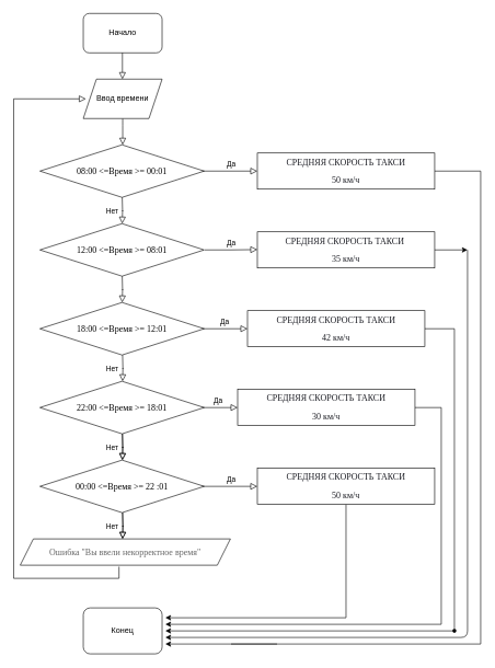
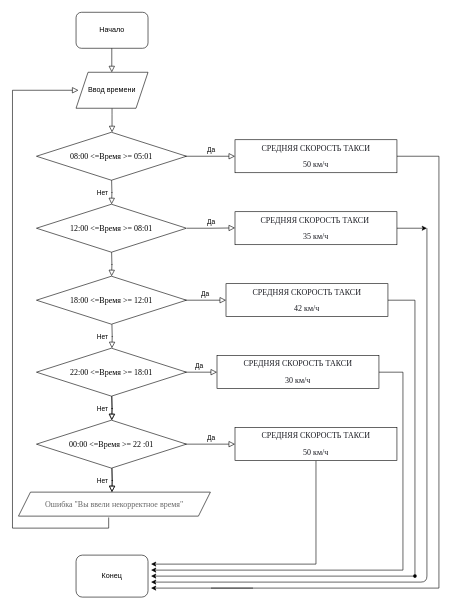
  <mxCell id="0" />
  <mxCell id="1" parent="0" />
  <mxCell id="2" value="" style="rounded=0;html=1;jettySize=auto;orthogonalLoop=1;fontSize=11;endArrow=block;endFill=0;endSize=8;strokeWidth=1;shadow=0;labelBackgroundColor=none;edgeStyle=orthogonalEdgeStyle;entryX=0.5;entryY=0;entryDx=0;entryDy=0;" parent="1" source="6" edge="1"><mxGeometry relative="1" as="geometry"><mxPoint x="315" y="100" as="sourcePoint" /><mxPoint x="186" y="220" as="targetPoint" /><Array as="points"><mxPoint x="186" y="190" /><mxPoint x="186" y="190" /></Array></mxGeometry></mxCell>
  <mxCell id="3" value="Да" style="edgeStyle=orthogonalEdgeStyle;rounded=0;html=1;jettySize=auto;orthogonalLoop=1;fontSize=11;endArrow=block;endFill=0;endSize=8;strokeWidth=1;shadow=0;labelBackgroundColor=none;" parent="1" target="5" edge="1"><mxGeometry x="0.333" y="10" relative="1" as="geometry"><mxPoint as="offset" /><mxPoint x="271" y="260" as="sourcePoint" /><Array as="points"><mxPoint x="351" y="260" /><mxPoint x="351" y="260" /></Array></mxGeometry></mxCell>
  <mxCell id="4" value="" style="edgeStyle=orthogonalEdgeStyle;rounded=0;orthogonalLoop=1;jettySize=auto;html=1;endArrow=none;endFill=0;" parent="1" source="5" edge="1"><mxGeometry relative="1" as="geometry"><mxPoint x="731" y="980" as="targetPoint" /><Array as="points"><mxPoint x="731" y="260" /><mxPoint x="731" y="980" /></Array></mxGeometry></mxCell>
  <mxCell id="5" value="&lt;p&gt;&lt;span style=&quot;color: rgb(26 , 27 , 34) ; font-family: &amp;#34;noto_regular&amp;#34; ; font-size: 10pt&quot;&gt;СРЕДНЯЯ СКОРОСТЬ ТАКСИ&lt;/span&gt;&lt;br&gt;&lt;/p&gt;&lt;p&gt;&lt;span style=&quot;font-family: &amp;#34;noto_regular&amp;#34; ; color: rgb(26 , 27 , 34) ; font-size: 10pt&quot;&gt;50 км/ч&lt;/span&gt;&lt;/p&gt;" style="rounded=0;whiteSpace=wrap;html=1;fontSize=12;glass=0;strokeWidth=1;shadow=0;" parent="1" vertex="1"><mxGeometry x="391" y="232.5" width="270" height="55" as="geometry" /></mxCell>
  <mxCell id="6" value="Ввод времени" style="shape=parallelogram;perimeter=parallelogramPerimeter;whiteSpace=wrap;html=1;fixedSize=1;rounded=0;glass=0;" parent="1" vertex="1"><mxGeometry x="126" y="120" width="120" height="60" as="geometry" /></mxCell>
- <mxCell id="7" value="&lt;p&gt;&lt;span style=&quot;font-family: &amp;#34;lt_regular&amp;#34; ; font-size: 10pt&quot;&gt;08:00&amp;nbsp;&lt;/span&gt;&lt;span style=&quot;font-family: &amp;#34;lt_regular&amp;#34; ; font-size: 10pt&quot;&gt;&amp;lt;=Время &amp;gt;= 00:01&lt;/span&gt;&lt;/p&gt;" style="rhombus;whiteSpace=wrap;html=1;rounded=0;glass=0;" parent="1" vertex="1"><mxGeometry x="60" y="220" width="250" height="80" as="geometry" /></mxCell>
+ <mxCell id="7" value="&lt;p&gt;&lt;span style=&quot;font-family: &amp;#34;lt_regular&amp;#34; ; font-size: 10pt&quot;&gt;08:00&amp;nbsp;&lt;/span&gt;&lt;span style=&quot;font-family: &amp;#34;lt_regular&amp;#34; ; font-size: 10pt&quot;&gt;&amp;lt;=Время &amp;gt;= 05:01&lt;/span&gt;&lt;/p&gt;" style="rhombus;whiteSpace=wrap;html=1;rounded=0;glass=0;" parent="1" vertex="1"><mxGeometry x="60" y="220" width="250" height="80" as="geometry" /></mxCell>
  <mxCell id="8" value="Нет" style="rounded=0;html=1;jettySize=auto;orthogonalLoop=1;fontSize=11;endArrow=block;endFill=0;endSize=8;strokeWidth=1;shadow=0;labelBackgroundColor=none;edgeStyle=orthogonalEdgeStyle;" parent="1" edge="1"><mxGeometry y="16" relative="1" as="geometry"><mxPoint x="185.29" y="300" as="sourcePoint" /><mxPoint x="185.29" y="340" as="targetPoint" /><mxPoint as="offset" /></mxGeometry></mxCell>
  <mxCell id="9" value="&lt;p&gt;&lt;span style=&quot;color: rgb(26 , 27 , 34) ; font-family: &amp;#34;noto_regular&amp;#34; ; font-size: 10pt&quot;&gt;СРЕДНЯЯ СКОРОСТЬ ТАКСИ&amp;nbsp;&lt;/span&gt;&lt;/p&gt;&lt;p&gt;&lt;span style=&quot;color: rgb(26 , 27 , 34) ; font-family: &amp;#34;noto_regular&amp;#34; ; font-size: 10pt&quot;&gt;35 км/ч&lt;/span&gt;&lt;/p&gt;" style="rounded=0;whiteSpace=wrap;html=1;fontSize=12;glass=0;strokeWidth=1;shadow=0;" parent="1" vertex="1"><mxGeometry x="391" y="352.5" width="270" height="55" as="geometry" /></mxCell>
  <mxCell id="10" value="&lt;span style=&quot;font-family: &amp;#34;lt_regular&amp;#34; ; font-size: 10pt&quot;&gt;12:00&amp;nbsp;&lt;/span&gt;&lt;span style=&quot;font-family: &amp;#34;lt_regular&amp;#34; ; font-size: 10pt&quot;&gt;&amp;lt;=Время &amp;gt;= 08:01&lt;/span&gt;" style="rhombus;whiteSpace=wrap;html=1;rounded=0;glass=0;" parent="1" vertex="1"><mxGeometry x="60" y="340" width="250" height="80" as="geometry" /></mxCell>
  <mxCell id="11" value="" style="rounded=0;html=1;jettySize=auto;orthogonalLoop=1;fontSize=11;endArrow=block;endFill=0;endSize=8;strokeWidth=1;shadow=0;labelBackgroundColor=none;edgeStyle=orthogonalEdgeStyle;" parent="1" edge="1"><mxGeometry relative="1" as="geometry"><mxPoint x="185.29" y="420" as="sourcePoint" /><mxPoint x="185.29" y="460" as="targetPoint" /></mxGeometry></mxCell>
  <mxCell id="12" value="Да" style="edgeStyle=orthogonalEdgeStyle;rounded=0;html=1;jettySize=auto;orthogonalLoop=1;fontSize=11;endArrow=block;endFill=0;endSize=8;strokeWidth=1;shadow=0;labelBackgroundColor=none;" parent="1" target="14" edge="1"><mxGeometry x="0.333" y="10" relative="1" as="geometry"><mxPoint as="offset" /><mxPoint x="271" y="500" as="sourcePoint" /><Array as="points"><mxPoint x="351" y="500" /><mxPoint x="351" y="500" /></Array></mxGeometry></mxCell>
  <mxCell id="13" value="" style="edgeStyle=orthogonalEdgeStyle;rounded=0;orthogonalLoop=1;jettySize=auto;html=1;endArrow=none;endFill=0;" parent="1" source="14" target="34" edge="1"><mxGeometry relative="1" as="geometry" /></mxCell>
  <mxCell id="14" value="&lt;p&gt;&lt;span style=&quot;color: rgb(26 , 27 , 34) ; font-family: &amp;#34;noto_regular&amp;#34; ; font-size: 10pt&quot;&gt;СРЕДНЯЯ СКОРОСТЬ ТАКСИ&lt;/span&gt;&lt;br&gt;&lt;/p&gt;&lt;p&gt;&lt;span style=&quot;font-family: &amp;#34;noto_regular&amp;#34; ; color: rgb(26 , 27 , 34) ; font-size: 10pt&quot;&gt;42 км/ч&lt;/span&gt;&lt;/p&gt;" style="rounded=0;whiteSpace=wrap;html=1;fontSize=12;glass=0;strokeWidth=1;shadow=0;" parent="1" vertex="1"><mxGeometry x="376" y="472.5" width="270" height="55" as="geometry" /></mxCell>
  <mxCell id="15" value="&lt;span style=&quot;font-family: &amp;#34;lt_regular&amp;#34; ; font-size: 10pt&quot;&gt;18:00&amp;nbsp;&lt;/span&gt;&lt;span style=&quot;font-family: &amp;#34;lt_regular&amp;#34; ; font-size: 10pt&quot;&gt;&amp;lt;=Время &amp;gt;= 12:01&lt;/span&gt;" style="rhombus;whiteSpace=wrap;html=1;rounded=0;glass=0;" parent="1" vertex="1"><mxGeometry x="60" y="460" width="250" height="80" as="geometry" /></mxCell>
  <mxCell id="16" value="Да" style="edgeStyle=orthogonalEdgeStyle;rounded=0;html=1;jettySize=auto;orthogonalLoop=1;fontSize=11;endArrow=block;endFill=0;endSize=8;strokeWidth=1;shadow=0;labelBackgroundColor=none;" parent="1" target="18" edge="1"><mxGeometry x="0.333" y="10" relative="1" as="geometry"><mxPoint as="offset" /><mxPoint x="271" y="620" as="sourcePoint" /><Array as="points"><mxPoint x="351" y="620" /><mxPoint x="351" y="620" /></Array></mxGeometry></mxCell>
  <mxCell id="17" value="" style="edgeStyle=orthogonalEdgeStyle;rounded=0;orthogonalLoop=1;jettySize=auto;html=1;" parent="1" source="18" edge="1"><mxGeometry relative="1" as="geometry"><mxPoint x="251" y="950" as="targetPoint" /><Array as="points"><mxPoint x="671" y="620" /><mxPoint x="671" y="950" /></Array></mxGeometry></mxCell>
  <mxCell id="18" value="&lt;p&gt;&lt;span style=&quot;color: rgb(26 , 27 , 34) ; font-family: &amp;#34;noto_regular&amp;#34; ; font-size: 10pt&quot;&gt;СРЕДНЯЯ СКОРОСТЬ ТАКСИ&lt;/span&gt;&lt;br&gt;&lt;/p&gt;&lt;p&gt;&lt;span style=&quot;font-family: &amp;#34;noto_regular&amp;#34; ; color: rgb(26 , 27 , 34) ; font-size: 10pt&quot;&gt;30 км/ч&lt;/span&gt;&lt;/p&gt;" style="rounded=0;whiteSpace=wrap;html=1;fontSize=12;glass=0;strokeWidth=1;shadow=0;" parent="1" vertex="1"><mxGeometry x="361" y="592.5" width="270" height="55" as="geometry" /></mxCell>
  <mxCell id="19" value="&lt;span style=&quot;font-family: &amp;#34;lt_regular&amp;#34; ; font-size: 10pt&quot;&gt;22:00&amp;nbsp;&lt;/span&gt;&lt;span style=&quot;font-family: &amp;#34;lt_regular&amp;#34; ; font-size: 10pt&quot;&gt;&amp;lt;=Время &amp;gt;= 18:01&lt;/span&gt;" style="rhombus;whiteSpace=wrap;html=1;rounded=0;glass=0;" parent="1" vertex="1"><mxGeometry x="60" y="580" width="250" height="80" as="geometry" /></mxCell>
  <mxCell id="20" value="" style="rounded=0;html=1;jettySize=auto;orthogonalLoop=1;fontSize=11;endArrow=block;endFill=0;endSize=8;strokeWidth=1;shadow=0;labelBackgroundColor=none;edgeStyle=orthogonalEdgeStyle;" parent="1" edge="1"><mxGeometry relative="1" as="geometry"><mxPoint x="185.29" y="660" as="sourcePoint" /><mxPoint x="185.29" y="700" as="targetPoint" /></mxGeometry></mxCell>
  <mxCell id="21" value="Да" style="edgeStyle=orthogonalEdgeStyle;rounded=0;html=1;jettySize=auto;orthogonalLoop=1;fontSize=11;endArrow=block;endFill=0;endSize=8;strokeWidth=1;shadow=0;labelBackgroundColor=none;" parent="1" target="23" edge="1"><mxGeometry x="0.333" y="10" relative="1" as="geometry"><mxPoint as="offset" /><mxPoint x="271" y="740" as="sourcePoint" /><Array as="points"><mxPoint x="351" y="740" /><mxPoint x="351" y="740" /></Array></mxGeometry></mxCell>
  <mxCell id="22" value="" style="edgeStyle=orthogonalEdgeStyle;rounded=0;orthogonalLoop=1;jettySize=auto;html=1;" parent="1" source="23" edge="1"><mxGeometry relative="1" as="geometry"><mxPoint x="251" y="940" as="targetPoint" /><Array as="points"><mxPoint x="526" y="940" /></Array></mxGeometry></mxCell>
  <mxCell id="23" value="&lt;p&gt;&lt;span style=&quot;color: rgb(26 , 27 , 34) ; font-family: &amp;#34;noto_regular&amp;#34; ; font-size: 10pt&quot;&gt;СРЕДНЯЯ СКОРОСТЬ ТАКСИ&lt;/span&gt;&lt;br&gt;&lt;/p&gt;&lt;p&gt;&lt;span style=&quot;font-family: &amp;#34;noto_regular&amp;#34; ; color: rgb(26 , 27 , 34) ; font-size: 10pt&quot;&gt;50 км/ч&lt;/span&gt;&lt;/p&gt;" style="rounded=0;whiteSpace=wrap;html=1;fontSize=12;glass=0;strokeWidth=1;shadow=0;" parent="1" vertex="1"><mxGeometry x="391" y="712.5" width="270" height="55" as="geometry" /></mxCell>
  <mxCell id="24" value="&lt;span style=&quot;font-family: &amp;#34;lt_regular&amp;#34; ; font-size: 10pt&quot;&gt;00:00&amp;nbsp;&lt;/span&gt;&lt;span style=&quot;font-family: &amp;#34;lt_regular&amp;#34; ; font-size: 10pt&quot;&gt;&amp;lt;=Время &amp;gt;= 22 :01&lt;/span&gt;" style="rhombus;whiteSpace=wrap;html=1;rounded=0;glass=0;" parent="1" vertex="1"><mxGeometry x="60" y="700" width="250" height="80" as="geometry" /></mxCell>
  <mxCell id="25" value="&lt;font color=&quot;#656565&quot; face=&quot;noto_regular&quot;&gt;&lt;span style=&quot;font-size: 13.333px&quot;&gt;Ошибка &quot;Вы ввели некорректное время&quot;&lt;/span&gt;&lt;/font&gt;" style="shape=parallelogram;perimeter=parallelogramPerimeter;whiteSpace=wrap;html=1;fixedSize=1;rounded=0;glass=0;" parent="1" vertex="1"><mxGeometry x="30" y="820" width="320" height="40" as="geometry" /></mxCell>
  <mxCell id="26" value="Конец" style="rounded=1;whiteSpace=wrap;html=1;glass=0;" parent="1" vertex="1"><mxGeometry x="126" y="925" width="120" height="70" as="geometry" /></mxCell>
  <mxCell id="27" value="Начало" style="rounded=1;whiteSpace=wrap;html=1;glass=0;" parent="1" vertex="1"><mxGeometry x="126" y="20" width="120" height="60" as="geometry" /></mxCell>
  <mxCell id="28" value="" style="rounded=0;html=1;jettySize=auto;orthogonalLoop=1;fontSize=11;endArrow=block;endFill=0;endSize=8;strokeWidth=1;shadow=0;labelBackgroundColor=none;edgeStyle=orthogonalEdgeStyle;entryX=0.5;entryY=0;entryDx=0;entryDy=0;" parent="1" edge="1"><mxGeometry relative="1" as="geometry"><mxPoint x="185.58" y="80" as="sourcePoint" /><mxPoint x="185.58" y="120" as="targetPoint" /><Array as="points"><mxPoint x="185.58" y="80" /></Array></mxGeometry></mxCell>
  <mxCell id="29" value="Да" style="edgeStyle=orthogonalEdgeStyle;rounded=0;html=1;jettySize=auto;orthogonalLoop=1;fontSize=11;endArrow=block;endFill=0;endSize=8;strokeWidth=1;shadow=0;labelBackgroundColor=none;" parent="1" edge="1"><mxGeometry y="10" relative="1" as="geometry"><mxPoint as="offset" /><mxPoint x="311" y="380" as="sourcePoint" /><Array as="points"><mxPoint x="351" y="379.5" /><mxPoint x="351" y="379.5" /></Array><mxPoint x="391" y="379.5" as="targetPoint" /></mxGeometry></mxCell>
  <mxCell id="30" value="" style="rounded=0;html=1;jettySize=auto;orthogonalLoop=1;fontSize=11;endArrow=block;endFill=0;endSize=8;strokeWidth=1;shadow=0;labelBackgroundColor=none;edgeStyle=orthogonalEdgeStyle;" parent="1" edge="1"><mxGeometry relative="1" as="geometry"><mxPoint x="185.8" y="780" as="sourcePoint" /><mxPoint x="185.8" y="820" as="targetPoint" /></mxGeometry></mxCell>
  <mxCell id="31" value="Нет" style="rounded=0;html=1;jettySize=auto;orthogonalLoop=1;fontSize=11;endArrow=block;endFill=0;endSize=8;strokeWidth=1;shadow=0;labelBackgroundColor=none;edgeStyle=orthogonalEdgeStyle;" parent="1" edge="1"><mxGeometry y="16" relative="1" as="geometry"><mxPoint x="185.83" y="540" as="sourcePoint" /><mxPoint x="185.83" y="580" as="targetPoint" /><mxPoint as="offset" /></mxGeometry></mxCell>
  <mxCell id="32" value="Нет" style="rounded=0;html=1;jettySize=auto;orthogonalLoop=1;fontSize=11;endArrow=block;endFill=0;endSize=8;strokeWidth=1;shadow=0;labelBackgroundColor=none;edgeStyle=orthogonalEdgeStyle;" parent="1" edge="1"><mxGeometry y="16" relative="1" as="geometry"><mxPoint x="185.83" y="660" as="sourcePoint" /><mxPoint x="185.83" y="700" as="targetPoint" /><mxPoint as="offset" /></mxGeometry></mxCell>
  <mxCell id="33" value="Нет" style="rounded=0;html=1;jettySize=auto;orthogonalLoop=1;fontSize=11;endArrow=block;endFill=0;endSize=8;strokeWidth=1;shadow=0;labelBackgroundColor=none;edgeStyle=orthogonalEdgeStyle;" parent="1" edge="1"><mxGeometry y="16" relative="1" as="geometry"><mxPoint x="185.83" y="780" as="sourcePoint" /><mxPoint x="185.83" y="820" as="targetPoint" /><mxPoint as="offset" /></mxGeometry></mxCell>
  <mxCell id="34" value="" style="shape=waypoint;size=6;pointerEvents=1;points=[];fillColor=#ffffff;resizable=0;rotatable=0;perimeter=centerPerimeter;snapToPoint=1;rounded=0;shadow=0;strokeWidth=1;glass=0;" parent="1" vertex="1"><mxGeometry x="671" y="940" width="40" height="40" as="geometry" /></mxCell>
  <mxCell id="35" value="" style="endArrow=classic;html=1;" parent="1" source="34" edge="1"><mxGeometry width="50" height="50" relative="1" as="geometry"><mxPoint x="371" y="1110" as="sourcePoint" /><mxPoint x="251" y="960" as="targetPoint" /></mxGeometry></mxCell>
  <mxCell id="36" value="" style="endArrow=classic;html=1;" parent="1" edge="1"><mxGeometry width="50" height="50" relative="1" as="geometry"><mxPoint x="661" y="380" as="sourcePoint" /><mxPoint x="711" y="380" as="targetPoint" /></mxGeometry></mxCell>
  <mxCell id="37" value="" style="endArrow=classic;html=1;" parent="1" edge="1"><mxGeometry width="50" height="50" relative="1" as="geometry"><mxPoint x="711" y="380" as="sourcePoint" /><mxPoint x="251" y="970" as="targetPoint" /><Array as="points"><mxPoint x="711" y="970" /></Array></mxGeometry></mxCell>
  <mxCell id="38" value="" style="edgeStyle=orthogonalEdgeStyle;rounded=0;orthogonalLoop=1;jettySize=auto;html=1;endArrow=none;endFill=0;" parent="1" edge="1"><mxGeometry relative="1" as="geometry"><mxPoint x="731" y="980" as="sourcePoint" /><mxPoint x="351" y="980" as="targetPoint" /><Array as="points"><mxPoint x="351" y="980" /></Array></mxGeometry></mxCell>
  <mxCell id="39" value="" style="endArrow=classic;html=1;" parent="1" edge="1"><mxGeometry width="50" height="50" relative="1" as="geometry"><mxPoint x="421" y="980" as="sourcePoint" /><mxPoint x="251" y="980" as="targetPoint" /></mxGeometry></mxCell>
  <mxCell id="40" value="" style="rounded=0;html=1;jettySize=auto;orthogonalLoop=1;fontSize=11;endArrow=block;endFill=0;endSize=8;strokeWidth=1;shadow=0;labelBackgroundColor=none;edgeStyle=orthogonalEdgeStyle;entryX=0.475;entryY=0.65;entryDx=0;entryDy=0;entryPerimeter=0;exitX=0.47;exitY=1.056;exitDx=0;exitDy=0;exitPerimeter=0;" edge="1" parent="1" source="25"><mxGeometry relative="1" as="geometry"><mxPoint x="150" y="800" as="sourcePoint" /><mxPoint x="130" y="150" as="targetPoint" /><Array as="points"><mxPoint x="180" y="880" /><mxPoint y="880" x="20" /><mxPoint y="150" x="20" /></Array></mxGeometry></mxCell>
